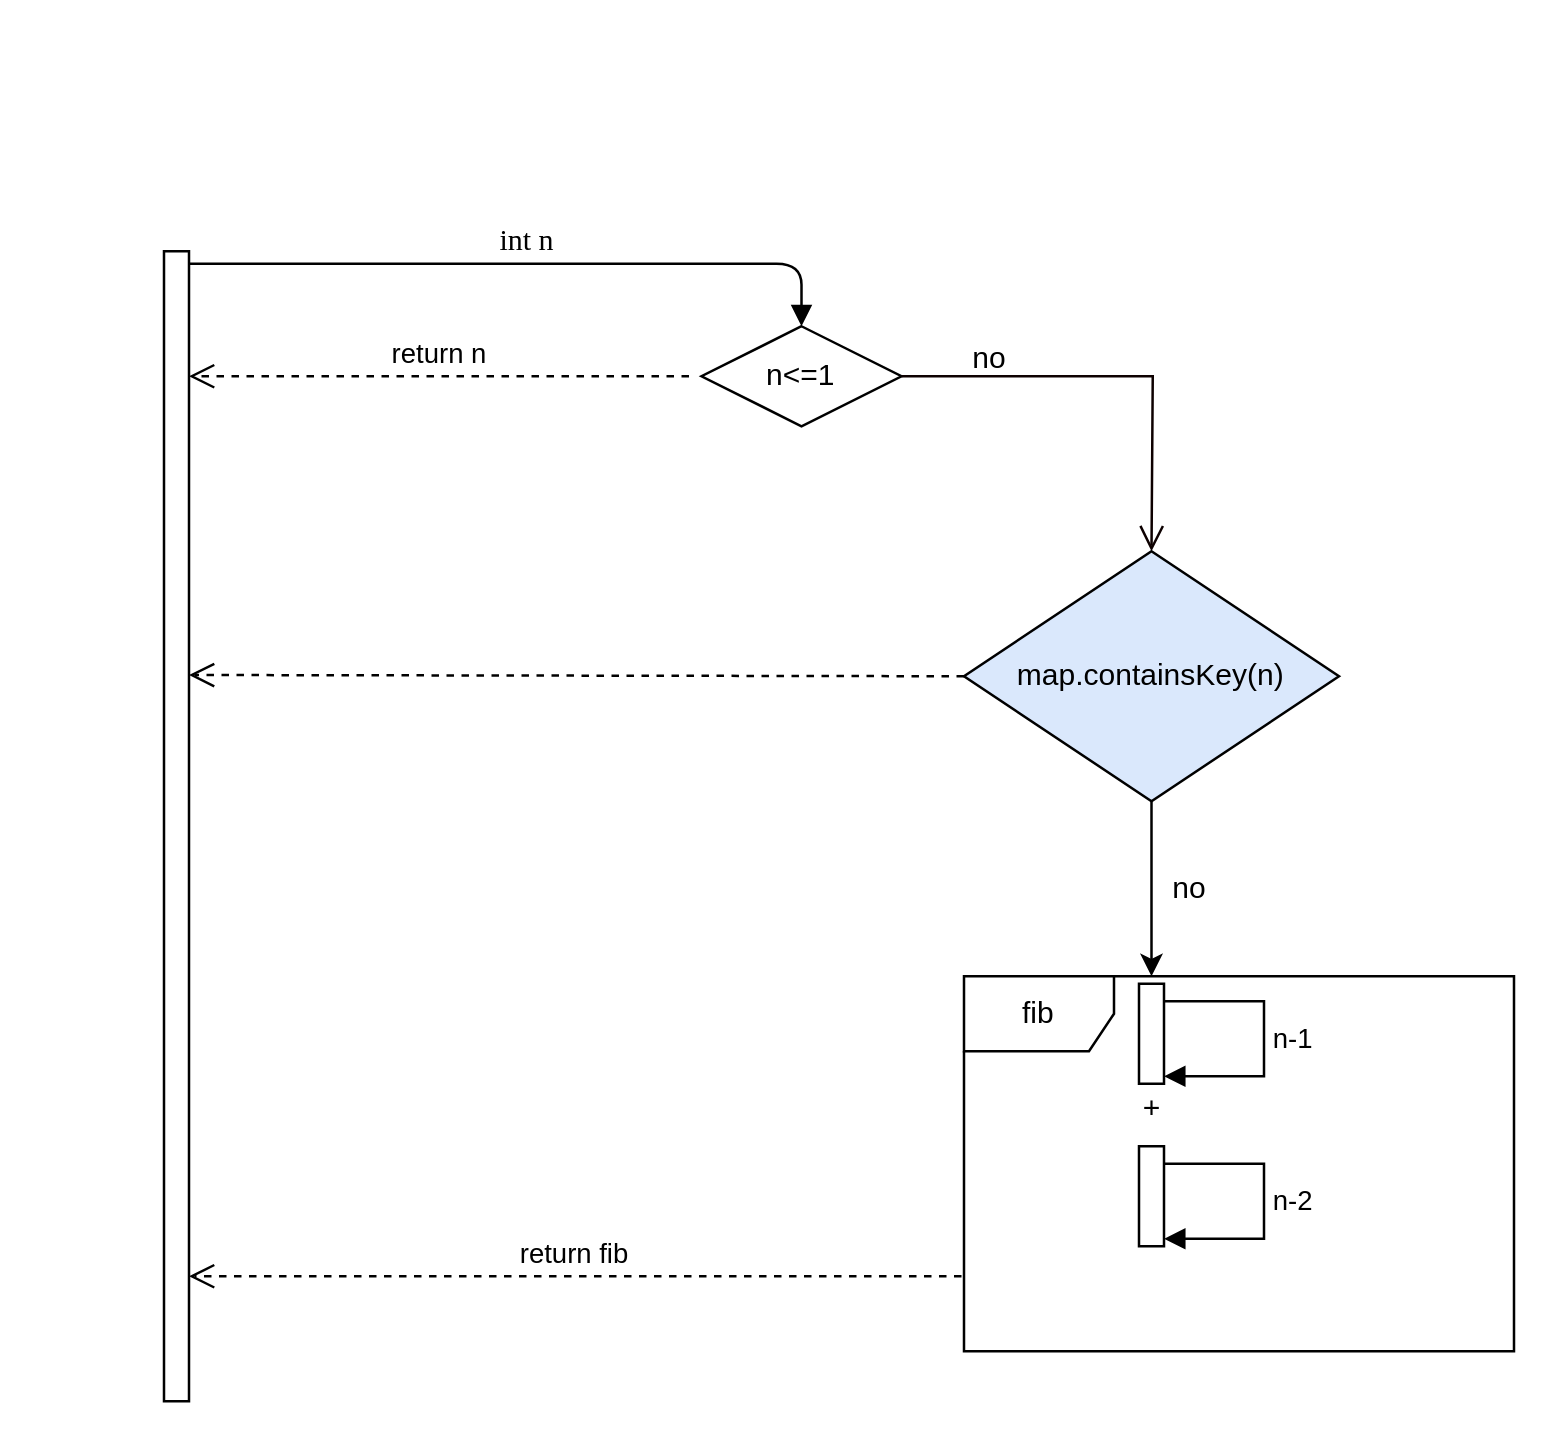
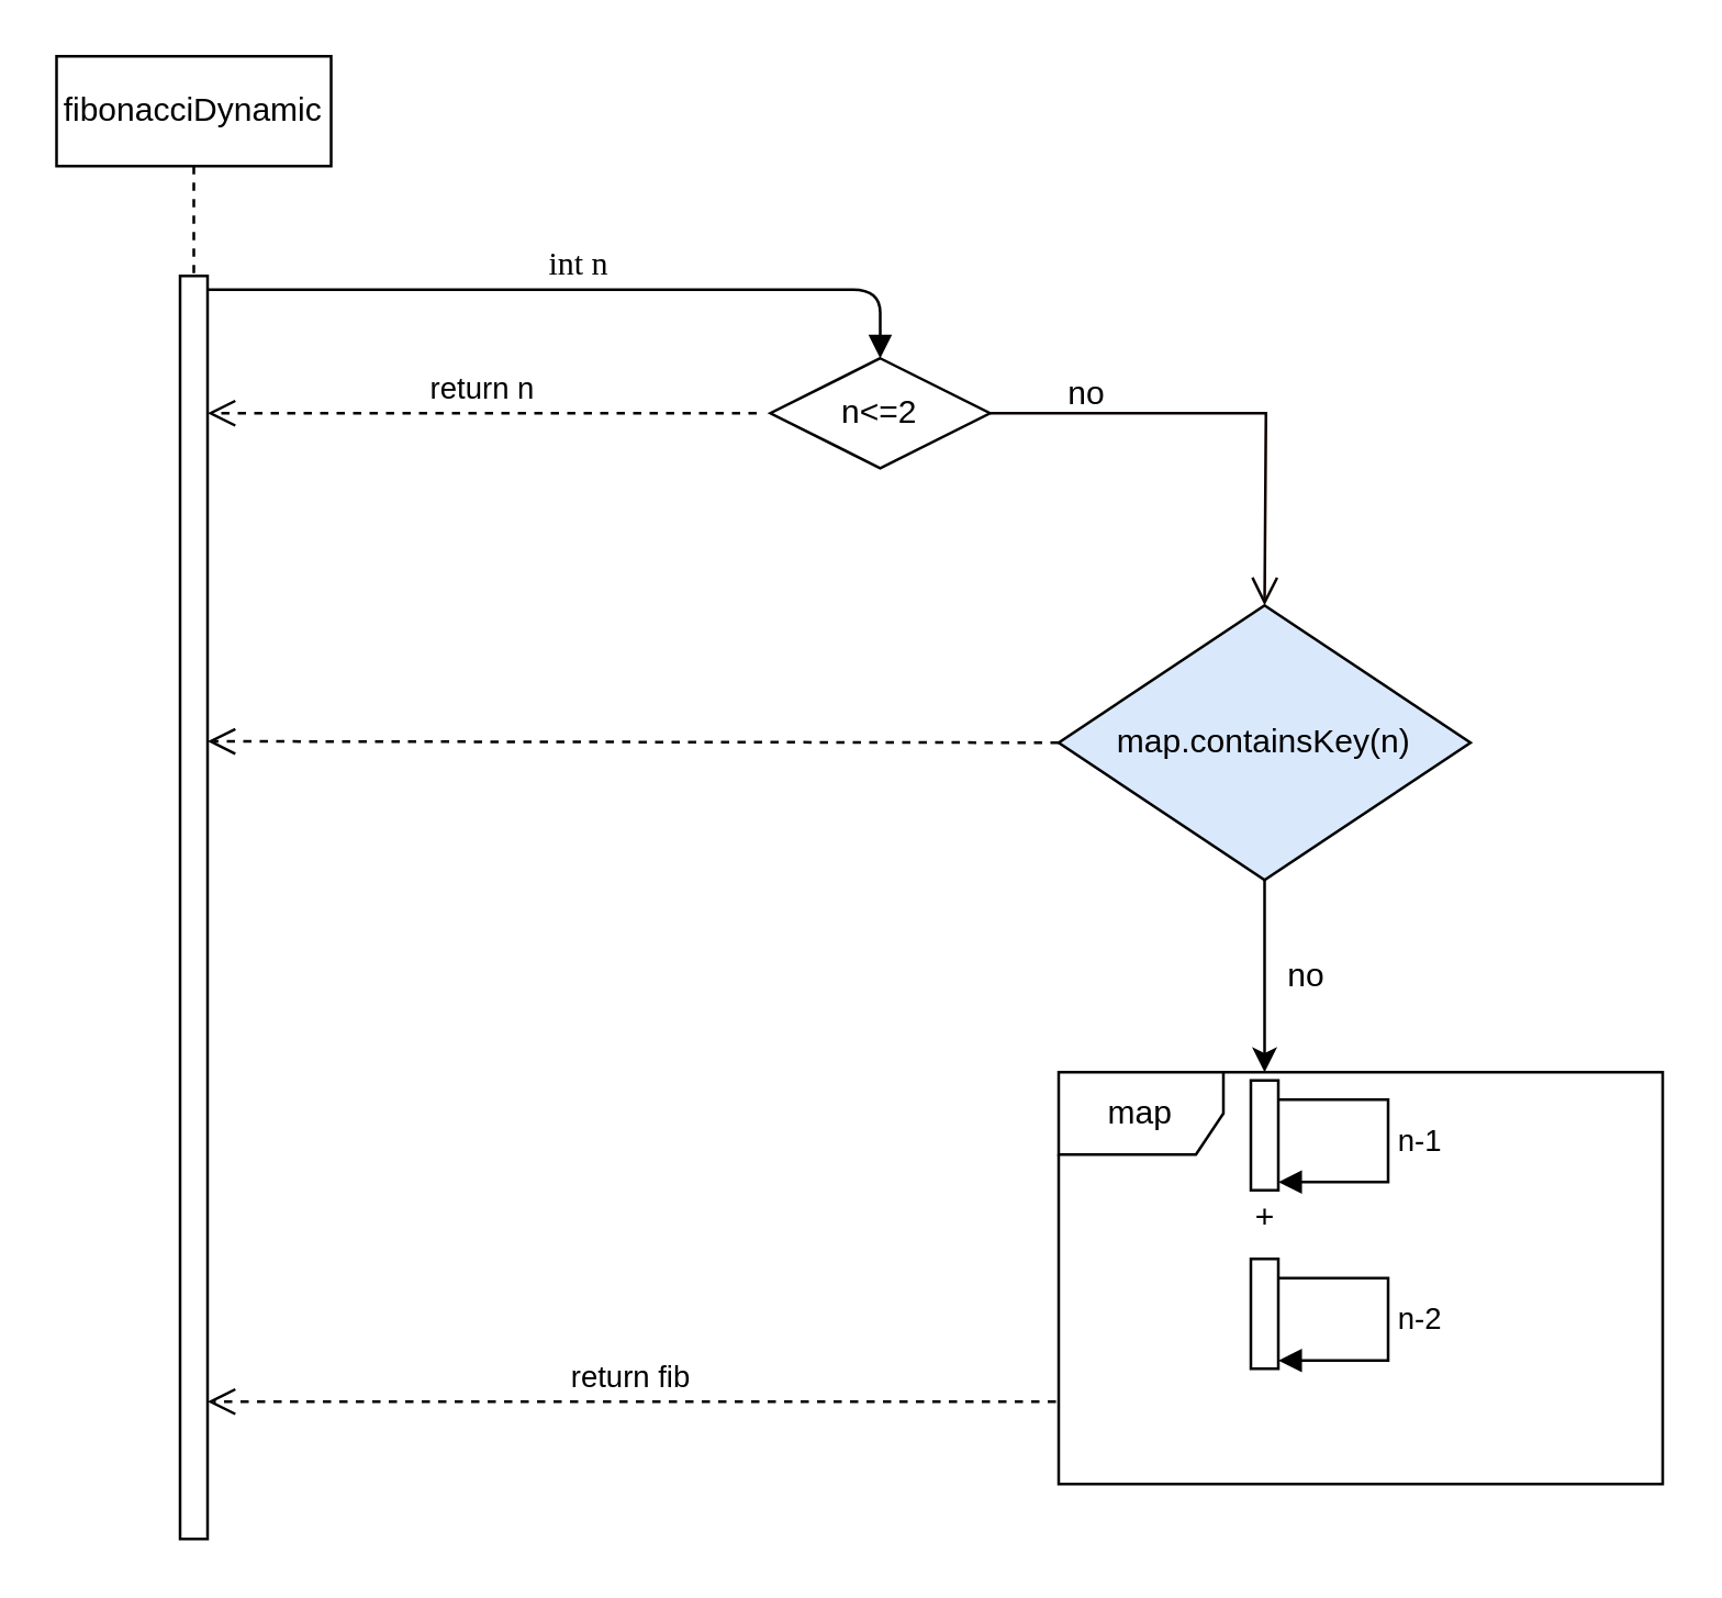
  <mxCell id="0" />
  <mxCell id="1" parent="0" />
  <mxCell id="2" value="int n" style="html=1;verticalAlign=bottom;endArrow=block;labelBackgroundColor=none;fontFamily=Verdana;fontSize=12;edgeStyle=elbowEdgeStyle;elbow=vertical;exitX=1;exitY=0;exitDx=0;exitDy=5;exitPerimeter=0;entryX=0.5;entryY=0;entryDx=0;entryDy=0;" parent="1" source="3" target="5" edge="1"><mxGeometry relative="1" as="geometry"><mxPoint x="75" y="110" as="sourcePoint" /><mxPoint x="325" y="122" as="targetPoint" /><Array as="points"><mxPoint x="205" y="105" /></Array></mxGeometry></mxCell>
  <mxCell id="3" value="" style="html=1;points=[[0,0,0,0,5],[0,1,0,0,-5],[1,0,0,0,5],[1,1,0,0,-5]];perimeter=orthogonalPerimeter;outlineConnect=0;targetShapes=umlLifeline;portConstraint=eastwest;newEdgeStyle={&quot;curved&quot;:0,&quot;rounded&quot;:0};" vertex="1" parent="1"><mxGeometry x="65" y="100" width="10" height="460" as="geometry" /></mxCell>
- <mxCell id="5" value="n&amp;lt;=1" style="rhombus;whiteSpace=wrap;html=1;" vertex="1" parent="1"><mxGeometry x="280" y="130" width="80" height="40" as="geometry" /></mxCell>
+ <mxCell id="4" value="&lt;div&gt;fibonacciDynamic&lt;/div&gt;" style="shape=umlLifeline;perimeter=lifelinePerimeter;whiteSpace=wrap;html=1;container=1;dropTarget=0;collapsible=0;recursiveResize=0;outlineConnect=0;portConstraint=eastwest;newEdgeStyle={&quot;curved&quot;:0,&quot;rounded&quot;:0};" vertex="1" parent="1"><mxGeometry x="20" y="20" width="100" height="80" as="geometry" /></mxCell>
+ <mxCell id="5" value="n&amp;lt;=2" style="rhombus;whiteSpace=wrap;html=1;" vertex="1" parent="1"><mxGeometry x="280" y="130" width="80" height="40" as="geometry" /></mxCell>
  <mxCell id="6" value="" style="edgeStyle=orthogonalEdgeStyle;html=1;align=left;verticalAlign=bottom;endArrow=open;endSize=8;strokeColor=#0D0000;rounded=0;" edge="1" source="5" parent="1"><mxGeometry x="-1" relative="1" as="geometry"><mxPoint x="460" y="220" as="targetPoint" /></mxGeometry></mxCell>
  <mxCell id="7" style="edgeStyle=orthogonalEdgeStyle;rounded=0;orthogonalLoop=1;jettySize=auto;html=1;exitX=0.5;exitY=1;exitDx=0;exitDy=0;" edge="1" parent="1" source="8"><mxGeometry relative="1" as="geometry"><mxPoint x="460" y="390" as="targetPoint" /></mxGeometry></mxCell>
  <mxCell id="8" value="&lt;div&gt;map.containsKey(n)&lt;/div&gt;" style="rhombus;whiteSpace=wrap;html=1;fillColor=#dae8fc;" vertex="1" parent="1"><mxGeometry x="385" y="220" width="150" height="100" as="geometry" /></mxCell>
  <mxCell id="9" value="" style="html=1;verticalAlign=bottom;endArrow=open;dashed=1;endSize=8;curved=0;rounded=0;exitX=0;exitY=0.5;exitDx=0;exitDy=0;" edge="1" parent="1" source="8"><mxGeometry relative="1" as="geometry"><mxPoint x="155" y="269.5" as="sourcePoint" /><mxPoint x="75" y="269.5" as="targetPoint" /></mxGeometry></mxCell>
  <mxCell id="10" value="return fib" style="html=1;verticalAlign=bottom;endArrow=open;dashed=1;endSize=8;curved=0;rounded=0;" edge="1" parent="1" target="3"><mxGeometry relative="1" as="geometry"><mxPoint x="384" y="510" as="sourcePoint" /><mxPoint x="85" y="510" as="targetPoint" /><Array as="points" /></mxGeometry></mxCell>
  <mxCell id="11" value="return n" style="html=1;verticalAlign=bottom;endArrow=open;dashed=1;endSize=8;curved=0;rounded=0;" edge="1" parent="1" target="3"><mxGeometry relative="1" as="geometry"><mxPoint x="275" y="150" as="sourcePoint" /><mxPoint x="85" y="150" as="targetPoint" /></mxGeometry></mxCell>
  <mxCell id="12" value="" style="html=1;points=[[0,0,0,0,5],[0,1,0,0,-5],[1,0,0,0,5],[1,1,0,0,-5]];perimeter=orthogonalPerimeter;outlineConnect=0;targetShapes=umlLifeline;portConstraint=eastwest;newEdgeStyle={&quot;curved&quot;:0,&quot;rounded&quot;:0};" vertex="1" parent="1"><mxGeometry x="455" y="393" width="10" height="40" as="geometry" /></mxCell>
  <mxCell id="13" value="n-1" style="html=1;align=left;spacingLeft=2;endArrow=block;rounded=0;edgeStyle=orthogonalEdgeStyle;curved=0;rounded=0;exitX=1;exitY=0.175;exitDx=0;exitDy=0;exitPerimeter=0;" edge="1" target="12" parent="1" source="12"><mxGeometry relative="1" as="geometry"><mxPoint x="475" y="400" as="sourcePoint" /><Array as="points"><mxPoint x="505" y="400" /><mxPoint x="505" y="430" /></Array></mxGeometry></mxCell>
  <mxCell id="14" value="+" style="text;html=1;align=center;verticalAlign=middle;resizable=0;points=[];autosize=1;strokeColor=none;fillColor=none;" vertex="1" parent="1"><mxGeometry x="445" y="428" width="30" height="30" as="geometry" /></mxCell>
  <mxCell id="15" value="" style="html=1;points=[[0,0,0,0,5],[0,1,0,0,-5],[1,0,0,0,5],[1,1,0,0,-5]];perimeter=orthogonalPerimeter;outlineConnect=0;targetShapes=umlLifeline;portConstraint=eastwest;newEdgeStyle={&quot;curved&quot;:0,&quot;rounded&quot;:0};" vertex="1" parent="1"><mxGeometry x="455" y="458" width="10" height="40" as="geometry" /></mxCell>
  <mxCell id="16" value="n-2" style="html=1;align=left;spacingLeft=2;endArrow=block;rounded=0;edgeStyle=orthogonalEdgeStyle;curved=0;rounded=0;exitX=1;exitY=0.175;exitDx=0;exitDy=0;exitPerimeter=0;" edge="1" source="15" target="15" parent="1"><mxGeometry relative="1" as="geometry"><mxPoint x="475" y="465" as="sourcePoint" /><Array as="points"><mxPoint x="505" y="465" /><mxPoint x="505" y="495" /></Array></mxGeometry></mxCell>
- <mxCell id="17" value="fib" style="shape=umlFrame;whiteSpace=wrap;html=1;pointerEvents=0;" vertex="1" parent="1"><mxGeometry x="385" y="390" width="220" height="150" as="geometry" /></mxCell>
+ <mxCell id="17" value="map" style="shape=umlFrame;whiteSpace=wrap;html=1;pointerEvents=0;" vertex="1" parent="1"><mxGeometry x="385" y="390" width="220" height="150" as="geometry" /></mxCell>
  <mxCell id="18" value="no" style="text;html=1;align=center;verticalAlign=middle;resizable=0;points=[];autosize=1;strokeColor=none;fillColor=none;" vertex="1" parent="1"><mxGeometry x="375" y="128" width="40" height="30" as="geometry" /></mxCell>
  <mxCell id="19" value="no" style="text;html=1;align=center;verticalAlign=middle;resizable=0;points=[];autosize=1;strokeColor=none;fillColor=none;" vertex="1" parent="1"><mxGeometry x="455" y="340" width="40" height="30" as="geometry" /></mxCell>
